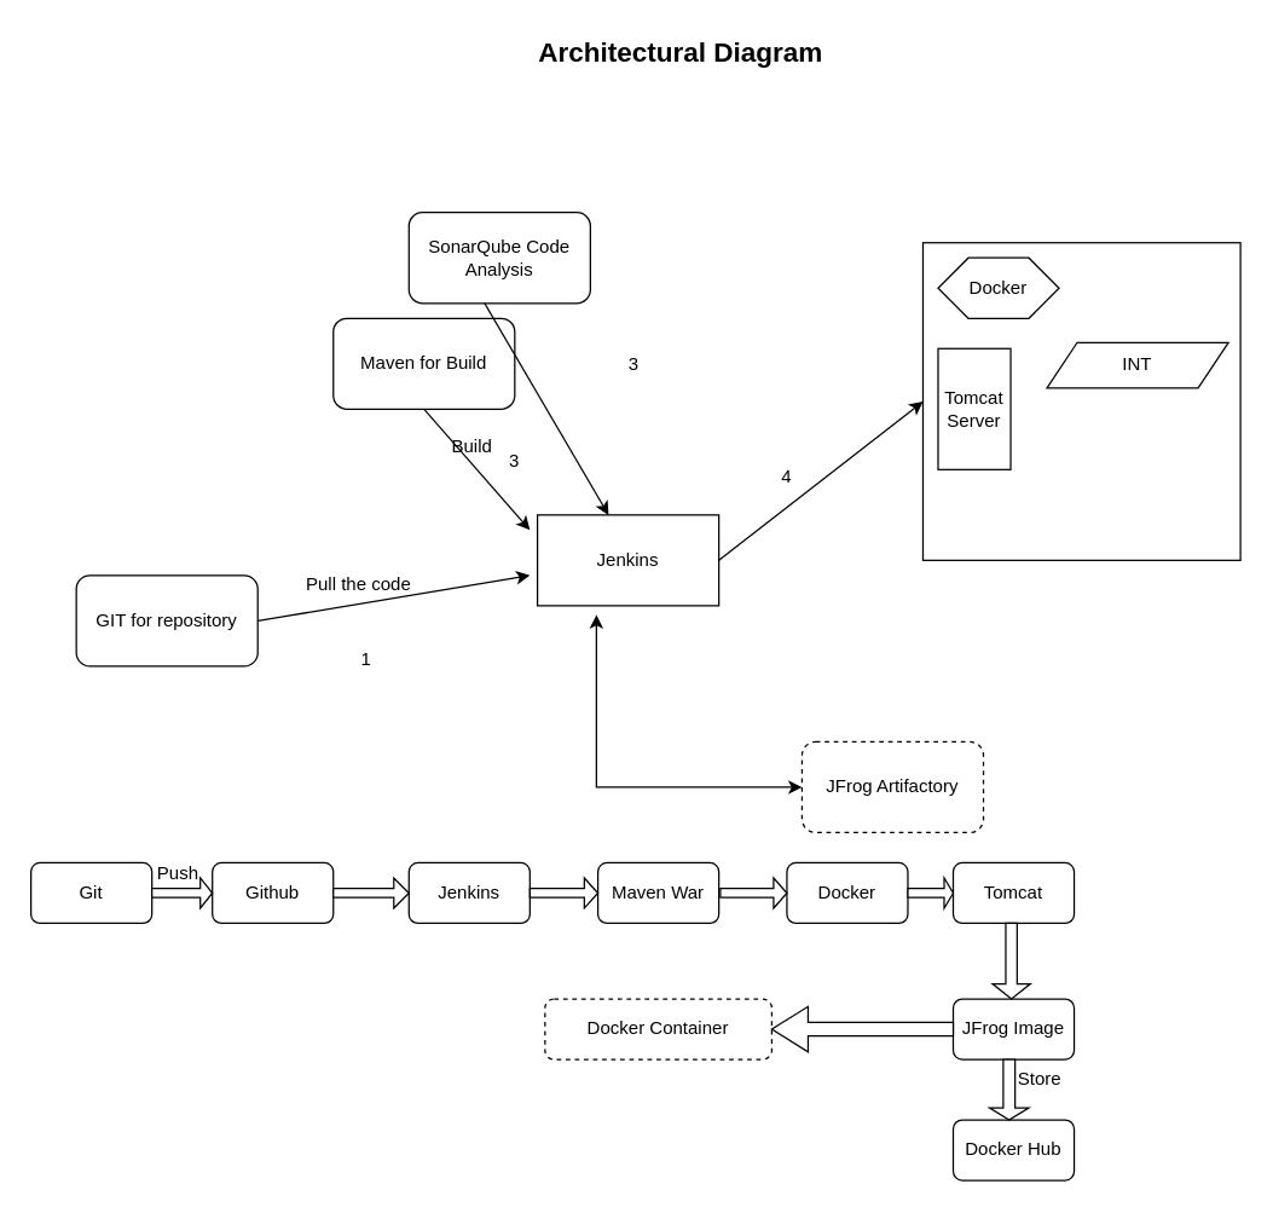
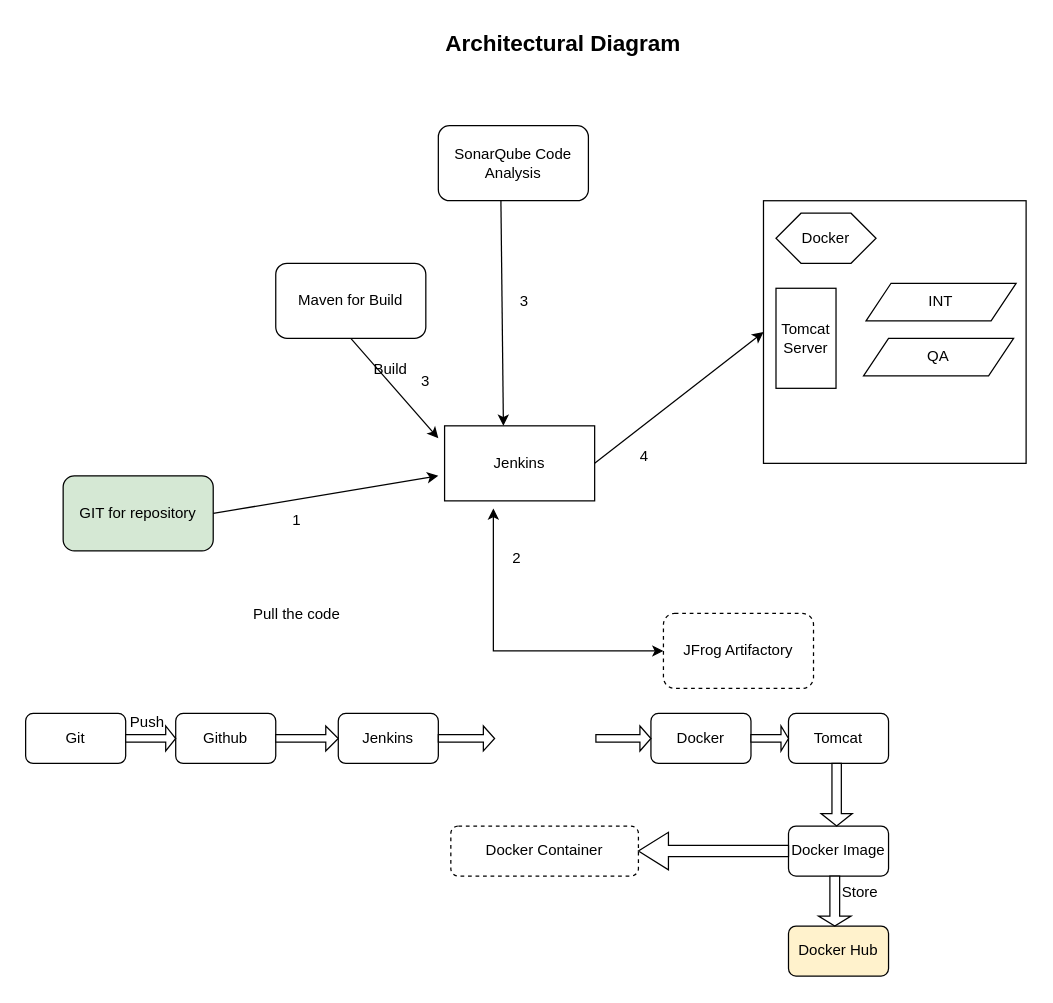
  <mxCell id="0" />
  <mxCell id="1" parent="0" />
  <mxCell id="2" value="Jenkins" style="rounded=0;whiteSpace=wrap;html=1;" vertex="1" parent="1"><mxGeometry x="355" y="340" width="120" height="60" as="geometry" /></mxCell>
  <mxCell id="3" value="Maven for Build" style="rounded=1;whiteSpace=wrap;html=1;" vertex="1" parent="1"><mxGeometry x="220" y="210" width="120" height="60" as="geometry" /></mxCell>
- <mxCell id="4" value="GIT for repository" style="rounded=1;whiteSpace=wrap;html=1;" vertex="1" parent="1"><mxGeometry x="50" y="380" width="120" height="60" as="geometry" /></mxCell>
- <mxCell id="5" value="SonarQube Code Analysis" style="rounded=1;whiteSpace=wrap;html=1;" vertex="1" parent="1"><mxGeometry x="270" y="140" width="120" height="60" as="geometry" /></mxCell>
+ <mxCell id="4" value="GIT for repository" style="rounded=1;whiteSpace=wrap;html=1;fillColor=#d5e8d4;" vertex="1" parent="1"><mxGeometry x="50" y="380" width="120" height="60" as="geometry" /></mxCell>
+ <mxCell id="5" value="SonarQube Code Analysis" style="rounded=1;whiteSpace=wrap;html=1;" vertex="1" parent="1"><mxGeometry x="350" y="100" width="120" height="60" as="geometry" /></mxCell>
  <mxCell id="6" value="JFrog Artifactory" style="rounded=1;whiteSpace=wrap;html=1;dashed=1;" vertex="1" parent="1"><mxGeometry x="530" y="490" width="120" height="60" as="geometry" /></mxCell>
  <mxCell id="7" value="" style="rounded=0;whiteSpace=wrap;html=1;" vertex="1" parent="1"><mxGeometry x="610" y="160" width="210" height="210" as="geometry" /></mxCell>
  <mxCell id="8" value="Docker" style="shape=hexagon;perimeter=hexagonPerimeter2;whiteSpace=wrap;html=1;fixedSize=1;" vertex="1" parent="1"><mxGeometry x="620" y="170" width="80" height="40" as="geometry" /></mxCell>
  <mxCell id="9" value="INT" style="shape=parallelogram;perimeter=parallelogramPerimeter;whiteSpace=wrap;html=1;fixedSize=1;" vertex="1" parent="1"><mxGeometry x="692" y="226" width="120" height="30" as="geometry" /></mxCell>
+ <mxCell id="10" value="QA" style="shape=parallelogram;perimeter=parallelogramPerimeter;whiteSpace=wrap;html=1;fixedSize=1;" vertex="1" parent="1"><mxGeometry x="690" y="270" width="120" height="30" as="geometry" /></mxCell>
  <mxCell id="11" value="" style="endArrow=classic;html=1;rounded=0;" edge="1" parent="1"><mxGeometry width="50" height="50" relative="1" as="geometry"><mxPoint x="170" y="410" as="sourcePoint" /><mxPoint x="350" y="380" as="targetPoint" /></mxGeometry></mxCell>
  <mxCell id="12" value="" style="endArrow=classic;html=1;rounded=0;exitX=0.5;exitY=1;exitDx=0;exitDy=0;" edge="1" parent="1" source="3"><mxGeometry width="50" height="50" relative="1" as="geometry"><mxPoint x="280" y="330" as="sourcePoint" /><mxPoint x="350" y="350" as="targetPoint" /></mxGeometry></mxCell>
  <mxCell id="13" value="" style="endArrow=classic;html=1;rounded=0;entryX=0.392;entryY=0;entryDx=0;entryDy=0;entryPerimeter=0;exitX=0.417;exitY=1;exitDx=0;exitDy=0;exitPerimeter=0;" edge="1" parent="1" source="5" target="2"><mxGeometry width="50" height="50" relative="1" as="geometry"><mxPoint x="400" y="256" as="sourcePoint" /><mxPoint x="450" y="206" as="targetPoint" /></mxGeometry></mxCell>
  <mxCell id="14" value="" style="endArrow=classic;html=1;rounded=0;entryX=0;entryY=0.5;entryDx=0;entryDy=0;" edge="1" parent="1" target="7"><mxGeometry width="50" height="50" relative="1" as="geometry"><mxPoint x="475" y="370" as="sourcePoint" /><mxPoint x="525" y="320" as="targetPoint" /></mxGeometry></mxCell>
  <mxCell id="15" value="" style="endArrow=classic;startArrow=classic;html=1;rounded=0;entryX=0;entryY=0.5;entryDx=0;entryDy=0;exitX=0.325;exitY=1.1;exitDx=0;exitDy=0;exitPerimeter=0;" edge="1" parent="1" source="2" target="6"><mxGeometry width="50" height="50" relative="1" as="geometry"><mxPoint x="415" y="520" as="sourcePoint" /><mxPoint x="465" y="470" as="targetPoint" /><Array as="points"><mxPoint x="394" y="520" /></Array></mxGeometry></mxCell>
  <mxCell id="16" value="Tomcat Server" style="rounded=0;whiteSpace=wrap;html=1;" vertex="1" parent="1"><mxGeometry x="620" y="230" width="48" height="80" as="geometry" /></mxCell>
- <mxCell id="17" value="Pull the code&lt;br&gt;" style="text;html=1;strokeColor=none;fillColor=none;align=center;verticalAlign=middle;whiteSpace=wrap;rounded=0;" vertex="1" parent="1"><mxGeometry x="192" y="371" width="90" height="30" as="geometry" /></mxCell>
+ <mxCell id="17" value="Pull the code&lt;br&gt;" style="text;html=1;strokeColor=none;fillColor=none;align=center;verticalAlign=middle;whiteSpace=wrap;rounded=0;" vertex="1" parent="1"><mxGeometry x="192" y="476" width="90" height="30" as="geometry" /></mxCell>
  <mxCell id="18" value="Build&lt;br&gt;" style="text;html=1;strokeColor=none;fillColor=none;align=center;verticalAlign=middle;whiteSpace=wrap;rounded=0;" vertex="1" parent="1"><mxGeometry x="282" y="280" width="60" height="30" as="geometry" /></mxCell>
- <mxCell id="19" value="1" style="text;html=1;strokeColor=none;fillColor=none;align=center;verticalAlign=middle;whiteSpace=wrap;rounded=0;" vertex="1" parent="1"><mxGeometry x="212" y="421" width="60" height="30" as="geometry" /></mxCell>
+ <mxCell id="19" value="1" style="text;html=1;strokeColor=none;fillColor=none;align=center;verticalAlign=middle;whiteSpace=wrap;rounded=0;" vertex="1" parent="1"><mxGeometry x="207" y="401" width="60" height="30" as="geometry" /></mxCell>
+ <mxCell id="20" value="2" style="text;html=1;strokeColor=none;fillColor=none;align=center;verticalAlign=middle;whiteSpace=wrap;rounded=0;" vertex="1" parent="1"><mxGeometry x="382.5" y="431" width="60" height="30" as="geometry" /></mxCell>
  <mxCell id="21" value="3" style="text;html=1;strokeColor=none;fillColor=none;align=center;verticalAlign=middle;whiteSpace=wrap;rounded=0;" vertex="1" parent="1"><mxGeometry x="310" y="290" width="60" height="30" as="geometry" /></mxCell>
  <mxCell id="22" value="Git" style="rounded=1;whiteSpace=wrap;html=1;" vertex="1" parent="1"><mxGeometry x="20" y="570" width="80" height="40" as="geometry" /></mxCell>
  <mxCell id="23" value="Github&lt;br&gt;" style="rounded=1;whiteSpace=wrap;html=1;" vertex="1" parent="1"><mxGeometry x="140" y="570" width="80" height="40" as="geometry" /></mxCell>
  <mxCell id="24" value="Jenkins" style="rounded=1;whiteSpace=wrap;html=1;" vertex="1" parent="1"><mxGeometry x="270" y="570" width="80" height="40" as="geometry" /></mxCell>
- <mxCell id="25" value="Maven War" style="rounded=1;whiteSpace=wrap;html=1;" vertex="1" parent="1"><mxGeometry x="395" y="570" width="80" height="40" as="geometry" /></mxCell>
  <mxCell id="26" value="Docker&lt;br&gt;" style="rounded=1;whiteSpace=wrap;html=1;" vertex="1" parent="1"><mxGeometry x="520" y="570" width="80" height="40" as="geometry" /></mxCell>
  <mxCell id="27" value="Tomcat" style="rounded=1;whiteSpace=wrap;html=1;" vertex="1" parent="1"><mxGeometry x="630" y="570" width="80" height="40" as="geometry" /></mxCell>
- <mxCell id="28" value="JFrog Image&lt;br&gt;" style="rounded=1;whiteSpace=wrap;html=1;" vertex="1" parent="1"><mxGeometry x="630" y="660" width="80" height="40" as="geometry" /></mxCell>
- <mxCell id="29" value="Docker Hub" style="rounded=1;whiteSpace=wrap;html=1;" vertex="1" parent="1"><mxGeometry x="630" y="740" width="80" height="40" as="geometry" /></mxCell>
+ <mxCell id="28" value="Docker Image&lt;br&gt;" style="rounded=1;whiteSpace=wrap;html=1;" vertex="1" parent="1"><mxGeometry x="630" y="660" width="80" height="40" as="geometry" /></mxCell>
+ <mxCell id="29" value="Docker Hub" style="rounded=1;whiteSpace=wrap;html=1;fillColor=#fff2cc;" vertex="1" parent="1"><mxGeometry x="630" y="740" width="80" height="40" as="geometry" /></mxCell>
  <mxCell id="30" value="Docker Container" style="rounded=1;whiteSpace=wrap;html=1;dashed=1;" vertex="1" parent="1"><mxGeometry x="360" y="660" width="150" height="40" as="geometry" /></mxCell>
  <mxCell id="31" value="" style="shape=singleArrow;whiteSpace=wrap;html=1;" vertex="1" parent="1"><mxGeometry x="100" y="580" width="40" height="20" as="geometry" /></mxCell>
  <mxCell id="32" value="" style="shape=singleArrow;whiteSpace=wrap;html=1;" vertex="1" parent="1"><mxGeometry x="600" y="580" width="30" height="20" as="geometry" /></mxCell>
  <mxCell id="33" value="" style="shape=singleArrow;whiteSpace=wrap;html=1;" vertex="1" parent="1"><mxGeometry x="476" y="580" width="44" height="20" as="geometry" /></mxCell>
  <mxCell id="34" value="" style="shape=singleArrow;whiteSpace=wrap;html=1;" vertex="1" parent="1"><mxGeometry x="350" y="580" width="45" height="20" as="geometry" /></mxCell>
  <mxCell id="35" value="" style="shape=singleArrow;whiteSpace=wrap;html=1;" vertex="1" parent="1"><mxGeometry x="220" y="580" width="50" height="20" as="geometry" /></mxCell>
  <mxCell id="36" value="" style="shape=singleArrow;direction=south;whiteSpace=wrap;html=1;" vertex="1" parent="1"><mxGeometry x="656" y="610" width="25" height="50" as="geometry" /></mxCell>
  <mxCell id="37" value="" style="shape=singleArrow;direction=south;whiteSpace=wrap;html=1;" vertex="1" parent="1"><mxGeometry x="654" y="700" width="26" height="40" as="geometry" /></mxCell>
  <mxCell id="38" value="" style="shape=singleArrow;direction=west;whiteSpace=wrap;html=1;" vertex="1" parent="1"><mxGeometry x="510" y="665" width="120" height="30" as="geometry" /></mxCell>
- <mxCell id="39" value="4" style="text;html=1;strokeColor=none;fillColor=none;align=center;verticalAlign=middle;whiteSpace=wrap;rounded=0;" vertex="1" parent="1"><mxGeometry x="490" y="300" width="60" height="30" as="geometry" /></mxCell>
+ <mxCell id="39" value="4" style="text;html=1;strokeColor=none;fillColor=none;align=center;verticalAlign=middle;whiteSpace=wrap;rounded=0;" vertex="1" parent="1"><mxGeometry x="485" y="350" width="60" height="30" as="geometry" /></mxCell>
  <mxCell id="40" value="Store" style="text;html=1;align=center;verticalAlign=middle;resizable=0;points=[];autosize=1;strokeColor=none;fillColor=none;" vertex="1" parent="1"><mxGeometry x="662" y="698" width="50" height="30" as="geometry" /></mxCell>
  <mxCell id="41" value="Push" style="text;html=1;align=center;verticalAlign=middle;resizable=0;points=[];autosize=1;strokeColor=none;fillColor=none;" vertex="1" parent="1"><mxGeometry x="92" y="562" width="50" height="30" as="geometry" /></mxCell>
  <mxCell id="42" value="3" style="text;html=1;strokeColor=none;fillColor=none;align=center;verticalAlign=middle;whiteSpace=wrap;rounded=0;" vertex="1" parent="1"><mxGeometry x="388.5" y="226" width="60" height="30" as="geometry" /></mxCell>
  <mxCell id="43" value="&lt;font style=&quot;font-size: 18px;&quot;&gt;&lt;b&gt;Architectural Diagram&lt;/b&gt;&lt;/font&gt;" style="text;html=1;strokeColor=none;fillColor=none;align=center;verticalAlign=middle;whiteSpace=wrap;rounded=0;" vertex="1" parent="1"><mxGeometry x="260" y="20" width="380" height="30" as="geometry" /></mxCell>
